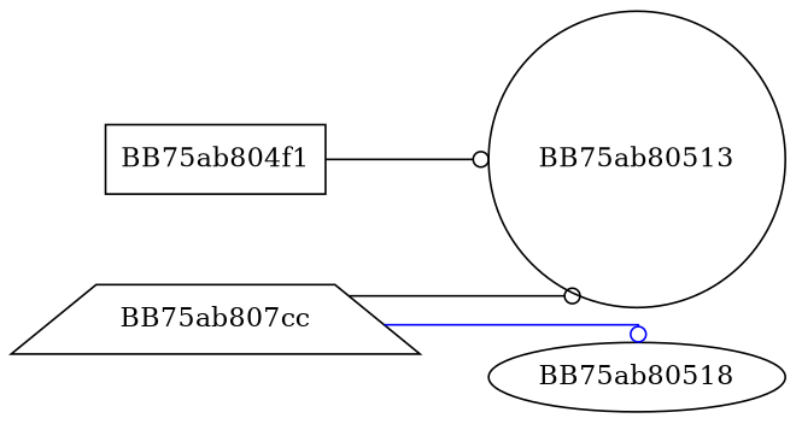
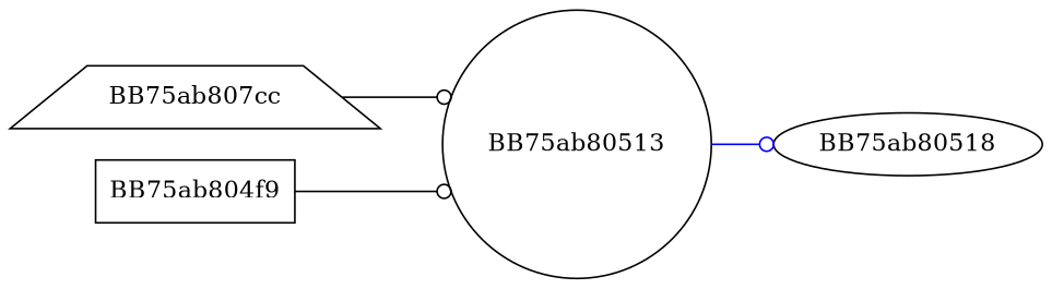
  digraph {
    rankdir=LR
    splines=ortho
    edge [arrowhead=odot color=black]
    n1 [label=BB75ab807cc shape=trapezium]
    BB75ab80513 [shape=circle]
    BB75ab80518 [shape=ellipse]
-   BB75ab804f1 [shape=box]
+   BB75ab804f1 [shape=box label=BB75ab804f9]
    n1 -> BB75ab80513
-   n1 -> BB75ab80518 [color=blue]
+   BB75ab80513 -> BB75ab80518 [color=blue]
    BB75ab804f1 -> BB75ab80513
  }
